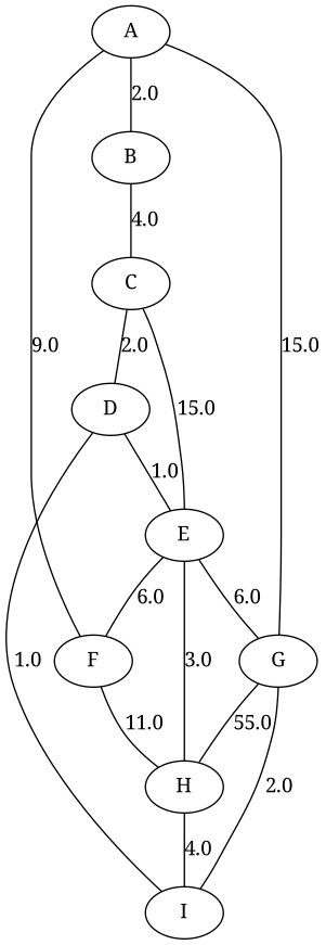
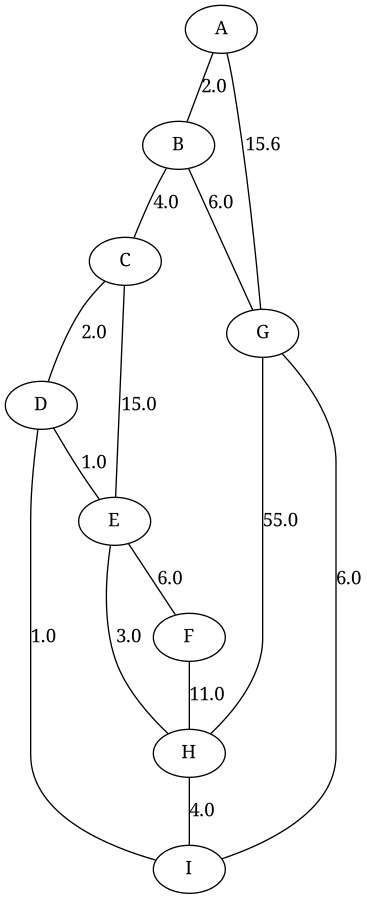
  strict graph {
    fontname="Noto Serif"
    node [fontname="Noto Serif"]
    edge [fontname="Noto Serif"]
    F
    H
    I
    B
    G
    C
    D
    E
    A
    F -- H [label=11.0]
    H -- I [label=4.0]
-   E -- G [label=6.0]
+   B -- G [label=6.0]
    B -- C [label=4.0]
    G -- H [label=55.0]
-   G -- I [label=2.0]
+   G -- I [label=6.0]
    C -- D [label=2.0]
    C -- E [label=15.0]
    D -- I [label=1.0]
    D -- E [label=1.0]
    E -- F [label=6.0]
    E -- H [label=3.0]
-   A -- F [label=9.0]
    A -- B [label=2.0]
-   A -- G [label=15.0]
+   A -- G [label=15.6]
  }
